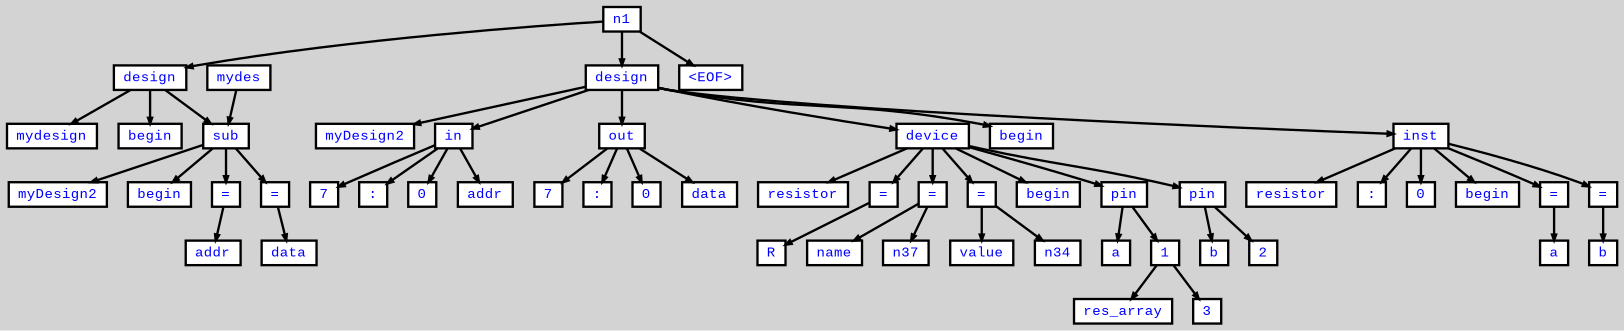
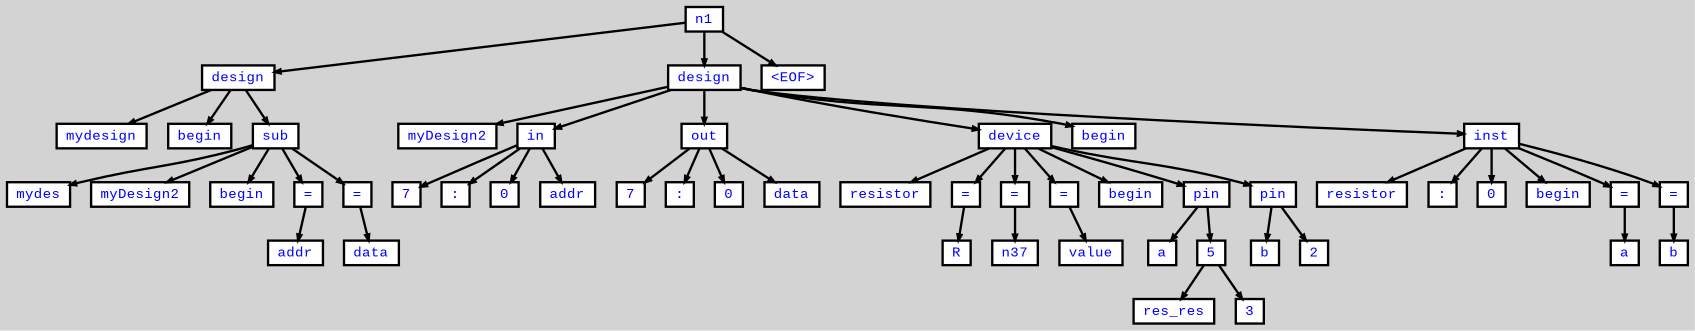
  digraph {
    bgcolor=lightgrey
    fontname="Liberation Mono"
    ordering=out
    ranksep=.4
    node [color=black fillcolor=white fixedsize=false fontcolor=blue fontname="Liberation Mono" fontsize=12 shape=box style="filled, solid, bold"]
    edge [arrowsize=.5 color=black fontname="Liberation Mono" style=bold]
    n1 [height=.25 label=design width=.25]
    n2 [height=.25 label=mydesign width=.25]
    n3 [height=.25 label=begin width=.25]
    n4 [height=.25 label=sub width=.25]
    n0 [height=.25 label=n1 width=.25]
    n12 [height=.25 label=design width=.25]
    n54 [height=.25 label="<EOF>" width=.25]
    n13 [height=.25 label=myDesign2 width=.25]
    n14 [height=.25 label=in width=.25]
    n19 [height=.25 label=out width=.25]
    n24 [height=.25 label=device width=.25]
    n42 [height=.25 label=begin width=.25]
    n43 [height=.25 label=inst width=.25]
    n5 [height=.25 label=mydes width=.25]
    n6 [height=.25 label=myDesign2 width=.25]
    n7 [height=.25 label=begin width=.25]
    n8 [height=.25 label="=" width=.25]
    n10 [height=.25 label="=" width=.25]
    n9 [height=.25 label=addr width=.25]
    n11 [height=.25 label=data width=.25]
    n15 [height=.25 label=7 width=.25]
    n16 [height=.25 label=":" width=.25]
    n17 [height=.25 label=0 width=.25]
    n18 [height=.25 label=addr width=.25]
    n20 [height=.25 label=7 width=.25]
    n21 [height=.25 label=":" width=.25]
    n22 [height=.25 label=0 width=.25]
    n23 [height=.25 label=data width=.25]
    n25 [height=.25 label=resistor width=.25]
    n26 [height=.25 label="=" width=.25]
    n29 [height=.25 label="=" width=.25]
    n32 [height=.25 label="=" width=.25]
    n35 [height=.25 label=begin width=.25]
    n36 [height=.25 label=pin width=.25]
    n39 [height=.25 label=pin width=.25]
    n45 [height=.25 label=resistor width=.25]
    n47 [height=.25 label=":" width=.25]
    n48 [height=.25 label=0 width=.25]
    n49 [height=.25 label=begin width=.25]
    n50 [height=.25 label="=" width=.25]
    n52 [height=.25 label="=" width=.25]
    n28 [height=.25 label=R width=.25]
-   n30 [height=.25 label=name width=.25]
    n31 [height=.25 label=n37 width=.25]
    n33 [height=.25 label=value width=.25]
-   n34 [height=.25 width=.25]
    n37 [height=.25 label=a width=.25]
-   n38 [height=.25 label=1 width=.25]
+   n38 [height=.25 label=5 width=.25]
    n40 [height=.25 label=b width=.25]
    n41 [height=.25 label=2 width=.25]
-   n44 [height=.25 label=res_array width=.25]
+   n44 [height=.25 label=res_res width=.25]
    n46 [height=.25 label=3 width=.25]
    n51 [height=.25 label=a width=.25]
    n53 [height=.25 label=b width=.25]
    n1 -> n2
    n1 -> n3
    n1 -> n4
-   n5 -> n4
+   n4 -> n5
    n4 -> n6
    n4 -> n7
    n4 -> n8
    n4 -> n10
    n0 -> n1
    n0 -> n12
    n0 -> n54
    n12 -> n13
    n12 -> n14
    n12 -> n19
    n12 -> n24
    n12 -> n42
    n12 -> n43
    n14 -> n15
    n14 -> n16
    n14 -> n17
    n14 -> n18
    n19 -> n20
    n19 -> n21
    n19 -> n22
    n19 -> n23
    n24 -> n25
    n24 -> n26
    n24 -> n29
    n24 -> n32
    n24 -> n35
    n24 -> n36
    n24 -> n39
    n43 -> n45
    n43 -> n47
    n43 -> n48
    n43 -> n49
    n43 -> n50
    n43 -> n52
    n8 -> n9
    n10 -> n11
    n26 -> n28
-   n29 -> n30
    n29 -> n31
    n32 -> n33
-   n32 -> n34
    n36 -> n37
    n36 -> n38
    n39 -> n40
    n39 -> n41
    n50 -> n51
    n52 -> n53
    n38 -> n44
    n38 -> n46
  }
